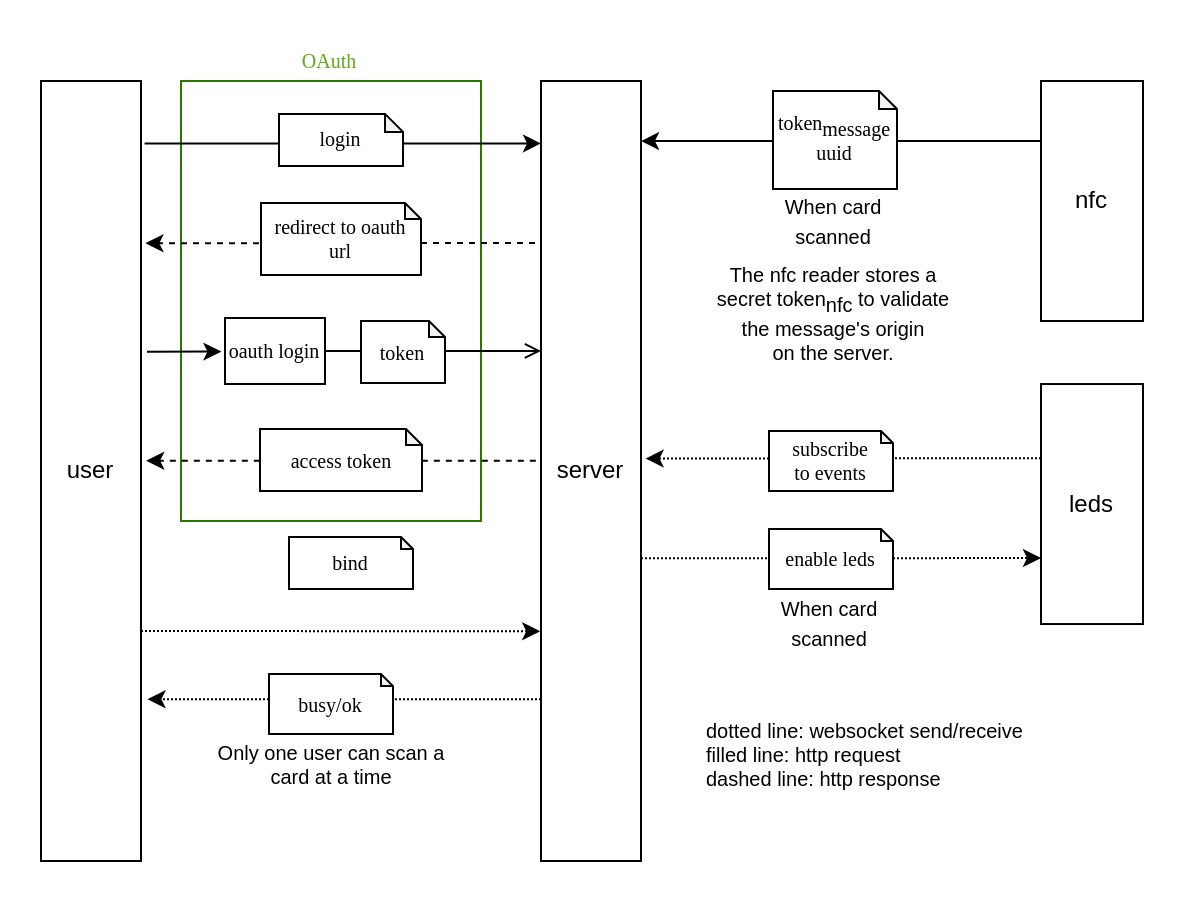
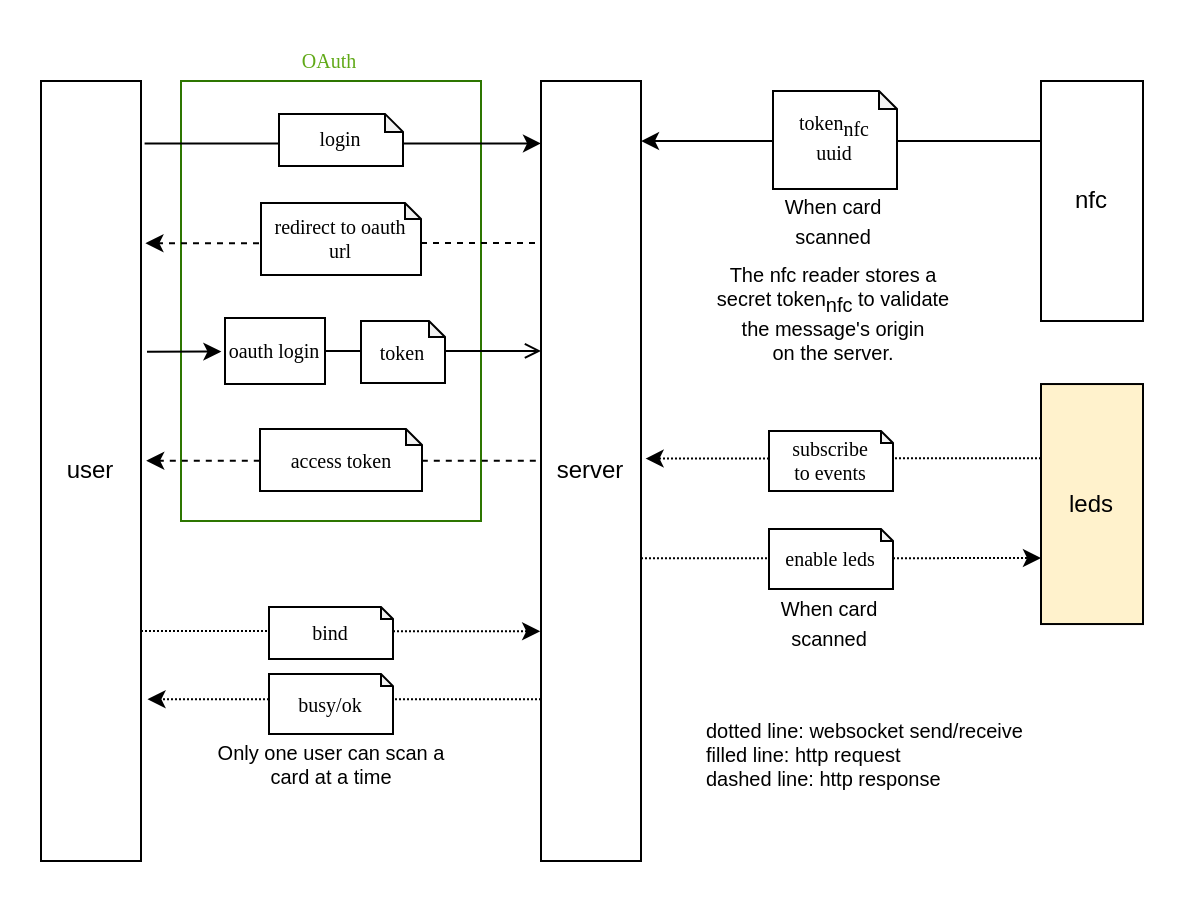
  <mxCell id="0" />
  <mxCell id="1" parent="0" />
  <mxCell id="2" value="" style="rounded=0;whiteSpace=wrap;html=1;fontFamily=Lucida Console;fontSize=10;strokeColor=#2D7600;fontColor=#ffffff;fillColor=none;" vertex="1" parent="1"><mxGeometry x="90" y="40" width="150" height="220" as="geometry" /></mxCell>
  <mxCell id="3" value="server" style="rounded=0;whiteSpace=wrap;html=1;" vertex="1" parent="1"><mxGeometry x="270" y="40" width="50" height="390" as="geometry" /></mxCell>
  <mxCell id="4" value="nfc" style="rounded=0;whiteSpace=wrap;html=1;" vertex="1" parent="1"><mxGeometry x="520" y="40" width="51" height="120" as="geometry" /></mxCell>
  <mxCell id="5" style="edgeStyle=orthogonalEdgeStyle;rounded=0;orthogonalLoop=1;jettySize=auto;html=1;exitX=1.06;exitY=0.347;exitDx=0;exitDy=0;entryX=-0.036;entryY=0.509;entryDx=0;entryDy=0;entryPerimeter=0;fontSize=10;exitPerimeter=0;" edge="1" parent="1" source="6" target="14"><mxGeometry relative="1" as="geometry" /></mxCell>
  <mxCell id="6" value="user" style="rounded=0;whiteSpace=wrap;html=1;" vertex="1" parent="1"><mxGeometry x="20" y="40" width="50" height="390" as="geometry" /></mxCell>
  <mxCell id="7" value="The nfc reader stores a&lt;br style=&quot;font-size: 10px&quot;&gt;secret token&lt;span style=&quot;font-size: 10px&quot;&gt;&lt;sub style=&quot;font-size: 10px&quot;&gt;nfc &lt;/sub&gt;&lt;span style=&quot;font-size: 10px&quot;&gt;to validate&lt;br&gt;the message's origin &lt;br&gt;on the server.&lt;br&gt;&lt;/span&gt;&lt;/span&gt;" style="text;html=1;align=center;verticalAlign=middle;resizable=0;points=[];autosize=1;fontSize=10;" vertex="1" parent="1"><mxGeometry x="351" y="127.05" width="130" height="60" as="geometry" /></mxCell>
  <mxCell id="8" value="&lt;font style=&quot;font-size: 10px&quot;&gt;When card &lt;br&gt;scanned&lt;/font&gt;" style="text;html=1;align=center;verticalAlign=middle;resizable=0;points=[];autosize=1;" vertex="1" parent="1"><mxGeometry x="386" y="90" width="60" height="40" as="geometry" /></mxCell>
  <mxCell id="9" value="" style="endArrow=classic;html=1;fontSize=10;exitX=1.036;exitY=0.08;exitDx=0;exitDy=0;exitPerimeter=0;entryX=0;entryY=0.08;entryDx=0;entryDy=0;entryPerimeter=0;" edge="1" parent="1" source="6" target="3"><mxGeometry width="50" height="50" relative="1" as="geometry"><mxPoint x="200" y="210" as="sourcePoint" /><mxPoint x="250" y="160" as="targetPoint" /></mxGeometry></mxCell>
  <mxCell id="10" value="&lt;font face=&quot;Lucida Console&quot;&gt;login&lt;/font&gt;" style="shape=note;whiteSpace=wrap;html=1;backgroundOutline=1;darkOpacity=0.05;size=9;fontSize=10;" vertex="1" parent="1"><mxGeometry x="139" y="56.45" width="62" height="26.05" as="geometry" /></mxCell>
  <mxCell id="11" value="" style="endArrow=classic;html=1;dashed=1;fontSize=10;entryX=1.044;entryY=0.208;entryDx=0;entryDy=0;entryPerimeter=0;" edge="1" parent="1" target="6"><mxGeometry width="50" height="50" relative="1" as="geometry"><mxPoint x="267" y="121" as="sourcePoint" /><mxPoint x="260" y="160" as="targetPoint" /></mxGeometry></mxCell>
  <mxCell id="12" value="&lt;font face=&quot;Lucida Console&quot;&gt;redirect to oauth url&lt;/font&gt;" style="shape=note;whiteSpace=wrap;html=1;backgroundOutline=1;darkOpacity=0.05;size=8;fontSize=10;" vertex="1" parent="1"><mxGeometry x="130" y="101" width="80" height="36.05" as="geometry" /></mxCell>
  <mxCell id="13" style="edgeStyle=orthogonalEdgeStyle;rounded=0;orthogonalLoop=1;jettySize=auto;html=1;exitX=0;exitY=0;exitDx=40;exitDy=16.515;exitPerimeter=0;entryX=0;entryY=0.346;entryDx=0;entryDy=0;fontSize=10;entryPerimeter=0;endArrow=open;" edge="1" parent="1" source="14" target="3"><mxGeometry relative="1" as="geometry" /></mxCell>
  <mxCell id="14" value="&lt;font face=&quot;Lucida Console&quot;&gt;oauth login&lt;/font&gt;" style="shape=note;whiteSpace=wrap;html=1;backgroundOutline=1;darkOpacity=0.05;size=0;fontSize=10;" vertex="1" parent="1"><mxGeometry x="112" y="158.49" width="50" height="33.03" as="geometry" /></mxCell>
  <mxCell id="15" value="&lt;font face=&quot;Lucida Console&quot;&gt;token&lt;/font&gt;" style="shape=note;whiteSpace=wrap;html=1;backgroundOutline=1;darkOpacity=0.05;size=8;fontSize=10;" vertex="1" parent="1"><mxGeometry x="180" y="160" width="42" height="31" as="geometry" /></mxCell>
- <mxCell id="16" value="leds" style="rounded=0;whiteSpace=wrap;html=1;" vertex="1" parent="1"><mxGeometry x="520" y="191.52" width="51" height="120" as="geometry" /></mxCell>
+ <mxCell id="16" value="leds" style="rounded=0;whiteSpace=wrap;html=1;fillColor=#fff2cc;" vertex="1" parent="1"><mxGeometry x="520" y="191.52" width="51" height="120" as="geometry" /></mxCell>
  <mxCell id="17" value="" style="endArrow=classic;html=1;dashed=0;fontSize=10;exitX=0;exitY=0.25;exitDx=0;exitDy=0;entryX=1;entryY=0.077;entryDx=0;entryDy=0;entryPerimeter=0;dashPattern=1 1;" edge="1" parent="1" source="4" target="3"><mxGeometry width="50" height="50" relative="1" as="geometry"><mxPoint x="410" y="110" as="sourcePoint" /><mxPoint x="460" y="60" as="targetPoint" /></mxGeometry></mxCell>
- <mxCell id="18" value="&lt;font face=&quot;Lucida Console&quot; style=&quot;font-size: 10px;&quot;&gt;token&lt;sub style=&quot;font-size: 10px;&quot;&gt;message&lt;/sub&gt;&lt;br style=&quot;font-size: 10px;&quot;&gt;uuid&lt;/font&gt;" style="shape=note;whiteSpace=wrap;html=1;backgroundOutline=1;darkOpacity=0.05;size=9;fontSize=10;" vertex="1" parent="1"><mxGeometry x="386" y="45" width="62" height="48.95" as="geometry" /></mxCell>
+ <mxCell id="18" value="&lt;font face=&quot;Lucida Console&quot; style=&quot;font-size: 10px;&quot;&gt;token&lt;sub style=&quot;font-size: 10px;&quot;&gt;nfc&lt;/sub&gt;&lt;br style=&quot;font-size: 10px;&quot;&gt;uuid&lt;/font&gt;" style="shape=note;whiteSpace=wrap;html=1;backgroundOutline=1;darkOpacity=0.05;size=9;fontSize=10;" vertex="1" parent="1"><mxGeometry x="386" y="45" width="62" height="48.95" as="geometry" /></mxCell>
  <mxCell id="19" value="" style="endArrow=classic;html=1;dashed=1;fontSize=10;exitX=1;exitY=0.612;exitDx=0;exitDy=0;exitPerimeter=0;entryX=0;entryY=0.725;entryDx=0;entryDy=0;entryPerimeter=0;dashPattern=1 1;" edge="1" parent="1" source="3" target="16"><mxGeometry width="50" height="50" relative="1" as="geometry"><mxPoint x="400" y="260" as="sourcePoint" /><mxPoint x="450" y="210" as="targetPoint" /></mxGeometry></mxCell>
  <mxCell id="20" value="" style="endArrow=classic;html=1;dashed=1;fontSize=10;entryX=1.046;entryY=0.484;entryDx=0;entryDy=0;entryPerimeter=0;exitX=0;exitY=0.309;exitDx=0;exitDy=0;exitPerimeter=0;dashPattern=1 1;" edge="1" parent="1" source="16" target="3"><mxGeometry width="50" height="50" relative="1" as="geometry"><mxPoint x="390" y="250" as="sourcePoint" /><mxPoint x="440" y="200" as="targetPoint" /></mxGeometry></mxCell>
  <mxCell id="21" value="&lt;font face=&quot;Lucida Console&quot;&gt;subscribe&lt;br&gt;to events&lt;/font&gt;" style="shape=note;whiteSpace=wrap;html=1;backgroundOutline=1;darkOpacity=0.05;size=6;fontSize=10;" vertex="1" parent="1"><mxGeometry x="384" y="215" width="62" height="30" as="geometry" /></mxCell>
  <mxCell id="22" value="enable leds" style="shape=note;whiteSpace=wrap;html=1;backgroundOutline=1;darkOpacity=0.05;size=6;fontSize=10;fontFamily=Lucida Console;" vertex="1" parent="1"><mxGeometry x="384" y="264" width="62" height="30" as="geometry" /></mxCell>
  <mxCell id="23" value="&lt;font style=&quot;font-size: 10px&quot;&gt;When card &lt;br&gt;scanned&lt;/font&gt;" style="text;html=1;align=center;verticalAlign=middle;resizable=0;points=[];autosize=1;" vertex="1" parent="1"><mxGeometry x="384" y="291" width="60" height="40" as="geometry" /></mxCell>
  <mxCell id="24" value="OAuth" style="text;html=1;align=center;verticalAlign=middle;resizable=0;points=[];autosize=1;fontSize=10;fontFamily=Lucida Console;fontColor=#60A917;" vertex="1" parent="1"><mxGeometry x="139" y="20" width="50" height="20" as="geometry" /></mxCell>
  <mxCell id="25" value="&lt;font&gt;dotted line: websocket send/receive&lt;br&gt;filled line: http request&lt;br&gt;dashed line: http response&lt;br&gt;&lt;/font&gt;" style="text;html=1;align=left;verticalAlign=middle;resizable=0;points=[];autosize=1;fontSize=10;fontFamily=Helvetica;fontColor=#000000;" vertex="1" parent="1"><mxGeometry x="351" y="356.52" width="170" height="40" as="geometry" /></mxCell>
  <mxCell id="26" value="" style="endArrow=classic;html=1;dashed=1;fontSize=10;entryX=1.044;entryY=0.3;entryDx=0;entryDy=0;entryPerimeter=0;" edge="1" parent="1"><mxGeometry width="50" height="50" relative="1" as="geometry"><mxPoint x="267.4" y="229.83" as="sourcePoint" /><mxPoint x="72.6" y="229.83" as="targetPoint" /></mxGeometry></mxCell>
  <mxCell id="27" value="&lt;font face=&quot;Lucida Console&quot;&gt;access token&lt;/font&gt;" style="shape=note;whiteSpace=wrap;html=1;backgroundOutline=1;darkOpacity=0.05;size=8;fontSize=10;" vertex="1" parent="1"><mxGeometry x="129.5" y="214" width="81" height="31" as="geometry" /></mxCell>
  <mxCell id="28" value="" style="endArrow=classic;html=1;dashed=1;fontSize=10;exitX=1;exitY=0.889;exitDx=0;exitDy=0;exitPerimeter=0;dashPattern=1 1;entryX=-0.008;entryY=0.644;entryDx=0;entryDy=0;entryPerimeter=0;" edge="1" parent="1"><mxGeometry width="50" height="50" relative="1" as="geometry"><mxPoint x="70" y="315" as="sourcePoint" /><mxPoint x="269.6" y="315.16" as="targetPoint" /></mxGeometry></mxCell>
- <mxCell id="29" value="&lt;font face=&quot;Lucida Console&quot;&gt;bind&lt;/font&gt;" style="shape=note;whiteSpace=wrap;html=1;backgroundOutline=1;darkOpacity=0.05;size=6;fontSize=10;" vertex="1" parent="1"><mxGeometry x="144" y="268" width="62" height="26" as="geometry" /></mxCell>
+ <mxCell id="29" value="&lt;font face=&quot;Lucida Console&quot;&gt;bind&lt;/font&gt;" style="shape=note;whiteSpace=wrap;html=1;backgroundOutline=1;darkOpacity=0.05;size=6;fontSize=10;" vertex="1" parent="1"><mxGeometry x="134" y="303" width="62" height="26" as="geometry" /></mxCell>
  <mxCell id="30" value="" style="endArrow=classic;html=1;dashed=1;fontSize=10;exitX=0;exitY=0.731;exitDx=0;exitDy=0;exitPerimeter=0;dashPattern=1 1;entryX=1.065;entryY=0.731;entryDx=0;entryDy=0;entryPerimeter=0;" edge="1" parent="1"><mxGeometry width="50" height="50" relative="1" as="geometry"><mxPoint x="270" y="349.09" as="sourcePoint" /><mxPoint x="73.25" y="349.09" as="targetPoint" /></mxGeometry></mxCell>
  <mxCell id="31" value="&lt;font face=&quot;Lucida Console&quot;&gt;busy/ok&lt;/font&gt;" style="shape=note;whiteSpace=wrap;html=1;backgroundOutline=1;darkOpacity=0.05;size=6;fontSize=10;" vertex="1" parent="1"><mxGeometry x="134" y="336.52" width="62" height="30" as="geometry" /></mxCell>
  <mxCell id="32" value="Only one user can scan a &lt;br&gt;card at a time" style="text;html=1;align=center;verticalAlign=middle;resizable=0;points=[];autosize=1;fontSize=10;fontFamily=Helvetica;fontColor=#000000;" vertex="1" parent="1"><mxGeometry x="100" y="366.52" width="130" height="30" as="geometry" /></mxCell>
